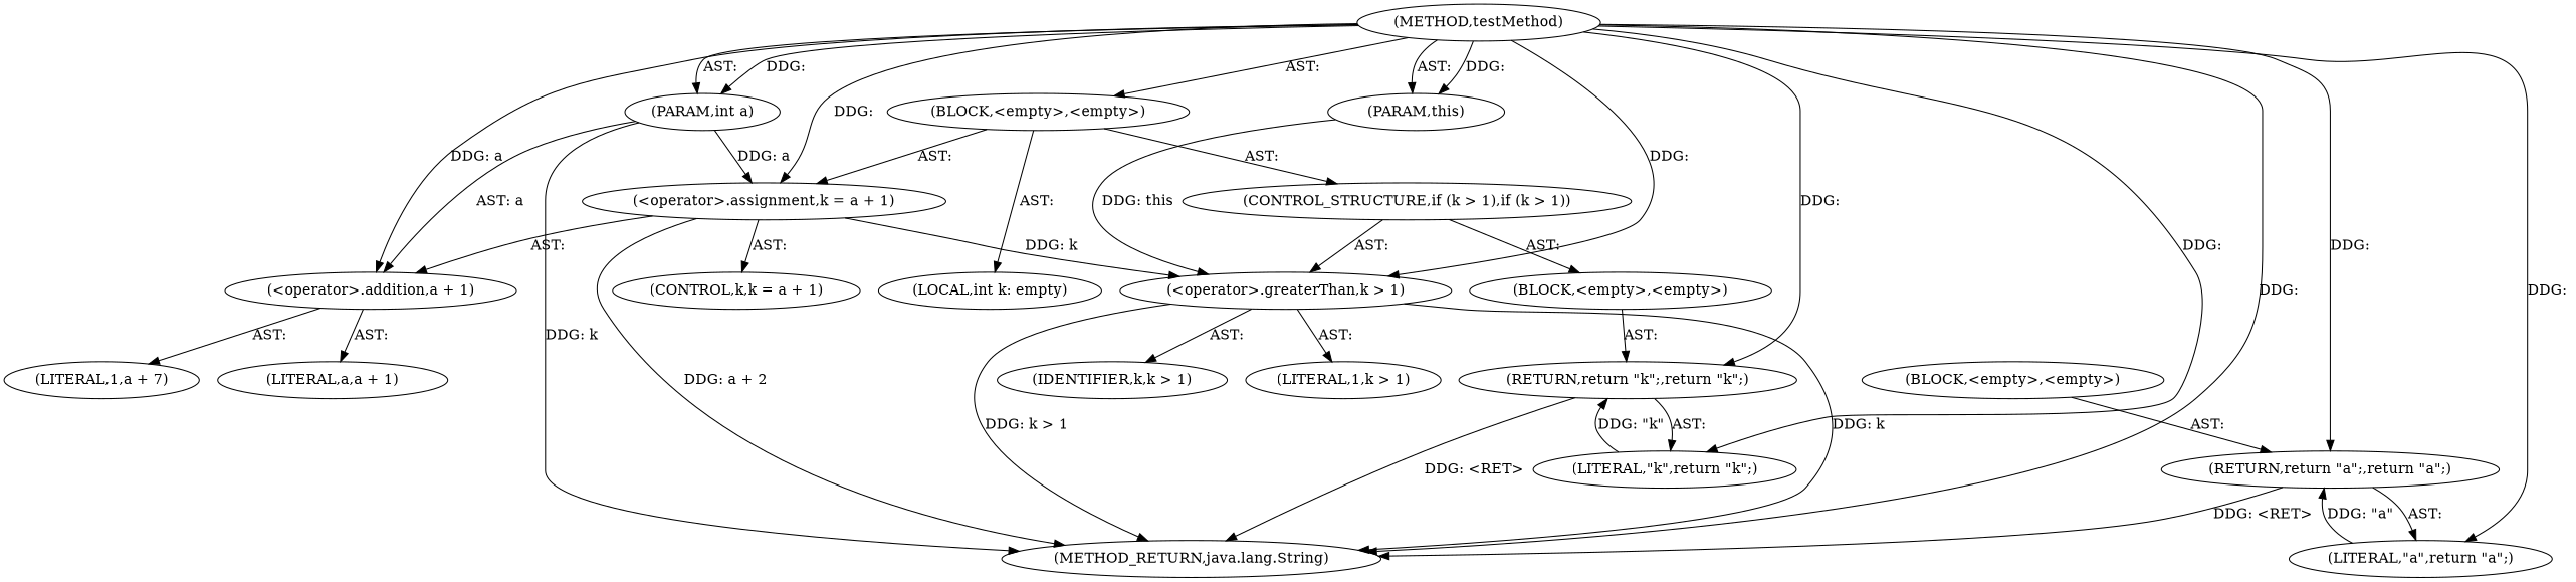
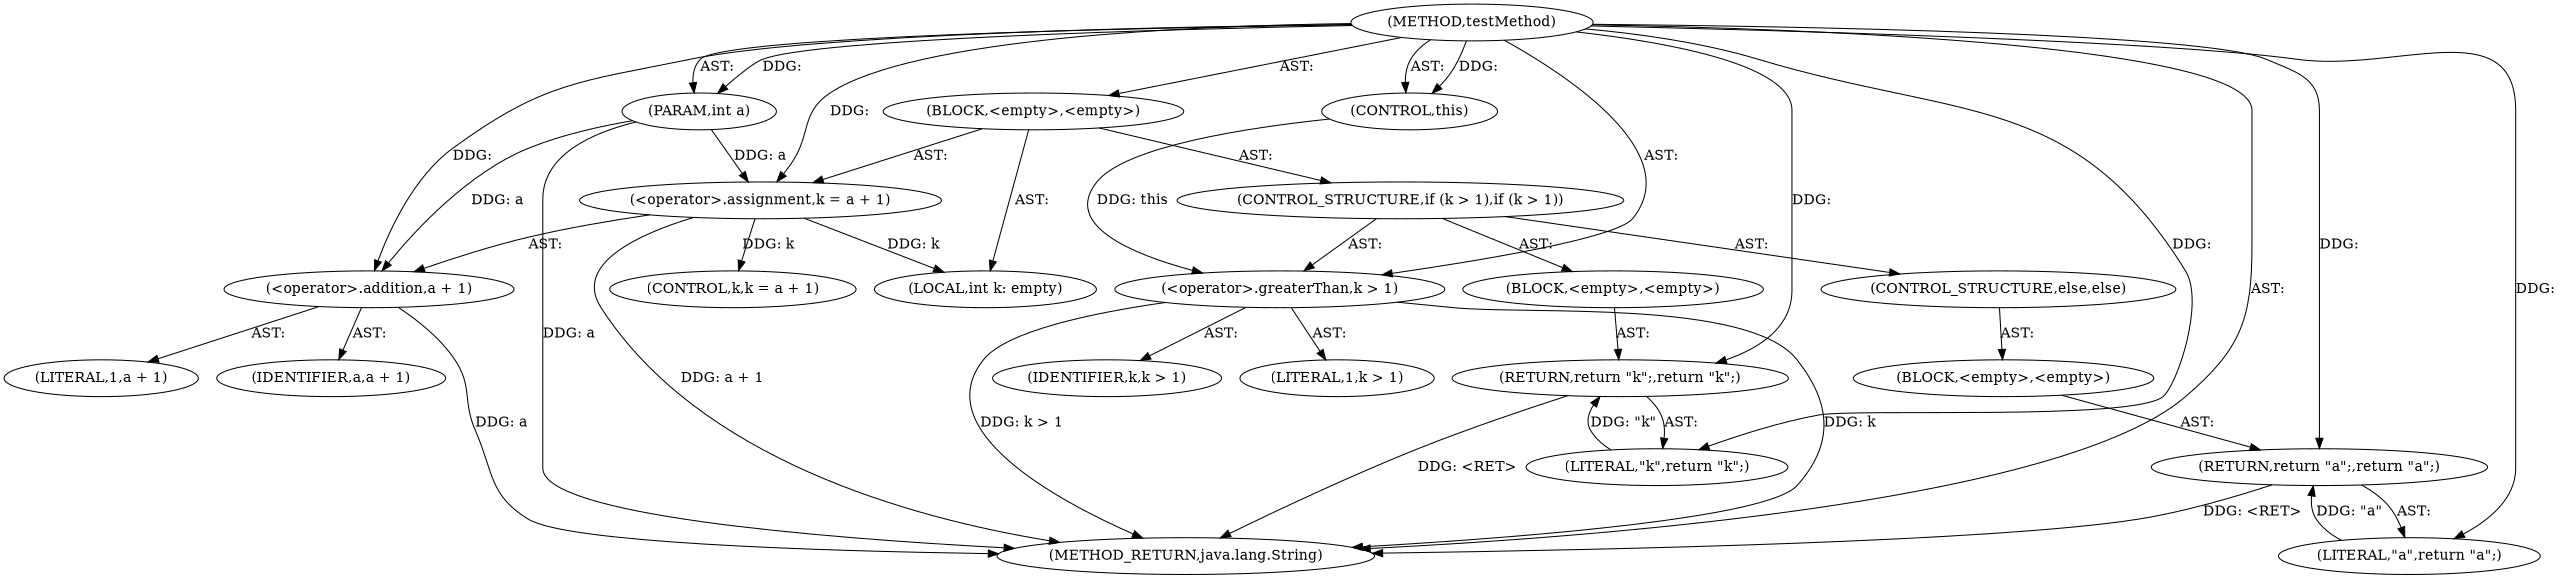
  digraph {
    n1 [label="(METHOD,testMethod)"]
-   n2 [label="(PARAM,this)"]
+   n2 [label="(CONTROL,this)"]
    n3 [label="(PARAM,int a)"]
    n4 [label="(BLOCK,<empty>,<empty>)"]
    n5 [label="(<operator>.assignment,k = a + 1)"]
    n6 [label="(<operator>.addition,a + 1)"]
    n7 [label="(<operator>.greaterThan,k > 1)"]
    n8 [label="(RETURN,return \"k\";,return \"k\";)"]
    n9 [label="(LITERAL,\"k\",return \"k\";)"]
    n10 [label="(RETURN,return \"a\";,return \"a\";)"]
    n11 [label="(LITERAL,\"a\",return \"a\";)"]
    n12 [label="(METHOD_RETURN,java.lang.String)"]
    n13 [label="(LOCAL,int k: empty)"]
    n14 [label="(CONTROL_STRUCTURE,if (k > 1),if (k > 1))"]
    n15 [label="(CONTROL,k,k = a + 1)"]
-   n16 [label="(LITERAL,a,a + 1)"]
-   n17 [label="(LITERAL,1,a + 7)"]
+   n16 [label="(IDENTIFIER,a,a + 1)"]
+   n17 [label="(LITERAL,1,a + 1)"]
    n18 [label="(IDENTIFIER,k,k > 1)"]
    n19 [label="(LITERAL,1,k > 1)"]
    n20 [label="(BLOCK,<empty>,<empty>)"]
+   n21 [label="(CONTROL_STRUCTURE,else,else)"]
    n22 [label="(BLOCK,<empty>,<empty>)"]
    n1 -> n2 [label="AST: "]
    n1 -> n2 [label="DDG: "]
    n1 -> n3 [label="AST: "]
    n1 -> n3 [label="DDG: "]
    n1 -> n4 [label="AST: "]
    n1 -> n5 [label="DDG: "]
-   n1 -> n6 [label="DDG: a"]
-   n1 -> n7 [label="DDG: "]
+   n1 -> n6 [label="DDG: "]
+   n1 -> n7 [label="AST: "]
    n1 -> n8 [label="DDG: "]
    n1 -> n9 [label="DDG: "]
    n1 -> n10 [label="DDG: "]
    n1 -> n11 [label="DDG: "]
-   n1 -> n12 [label="DDG: "]
+   n1 -> n12 [label="AST: "]
    n2 -> n7 [label="DDG: this"]
    n3 -> n5 [label="DDG: a"]
-   n3 -> n6 [label="AST: a"]
-   n3 -> n12 [label="DDG: k"]
+   n3 -> n6 [label="DDG: a"]
+   n3 -> n12 [label="DDG: a"]
    n4 -> n5 [label="AST: "]
    n4 -> n13 [label="AST: "]
    n4 -> n14 [label="AST: "]
    n5 -> n6 [label="AST: "]
-   n5 -> n7 [label="DDG: k"]
-   n5 -> n12 [label="DDG: a + 2"]
-   n5 -> n15 [label="AST: "]
+   n5 -> n13 [label="DDG: k"]
+   n5 -> n12 [label="DDG: a + 1"]
+   n5 -> n15 [label="DDG: k"]
+   n6 -> n12 [label="DDG: a"]
    n6 -> n16 [label="AST: "]
    n6 -> n17 [label="AST: "]
    n7 -> n12 [label="DDG: k"]
    n7 -> n12 [label="DDG: k > 1"]
    n7 -> n18 [label="AST: "]
    n7 -> n19 [label="AST: "]
    n8 -> n9 [label="AST: "]
    n8 -> n12 [label="DDG: <RET>"]
    n9 -> n8 [label="DDG: \"k\""]
    n10 -> n11 [label="AST: "]
    n10 -> n12 [label="DDG: <RET>"]
    n11 -> n10 [label="DDG: \"a\""]
    n14 -> n7 [label="AST: "]
    n14 -> n20 [label="AST: "]
+   n14 -> n21 [label="AST: "]
    n20 -> n8 [label="AST: "]
+   n21 -> n22 [label="AST: "]
    n22 -> n10 [label="AST: "]
  }
